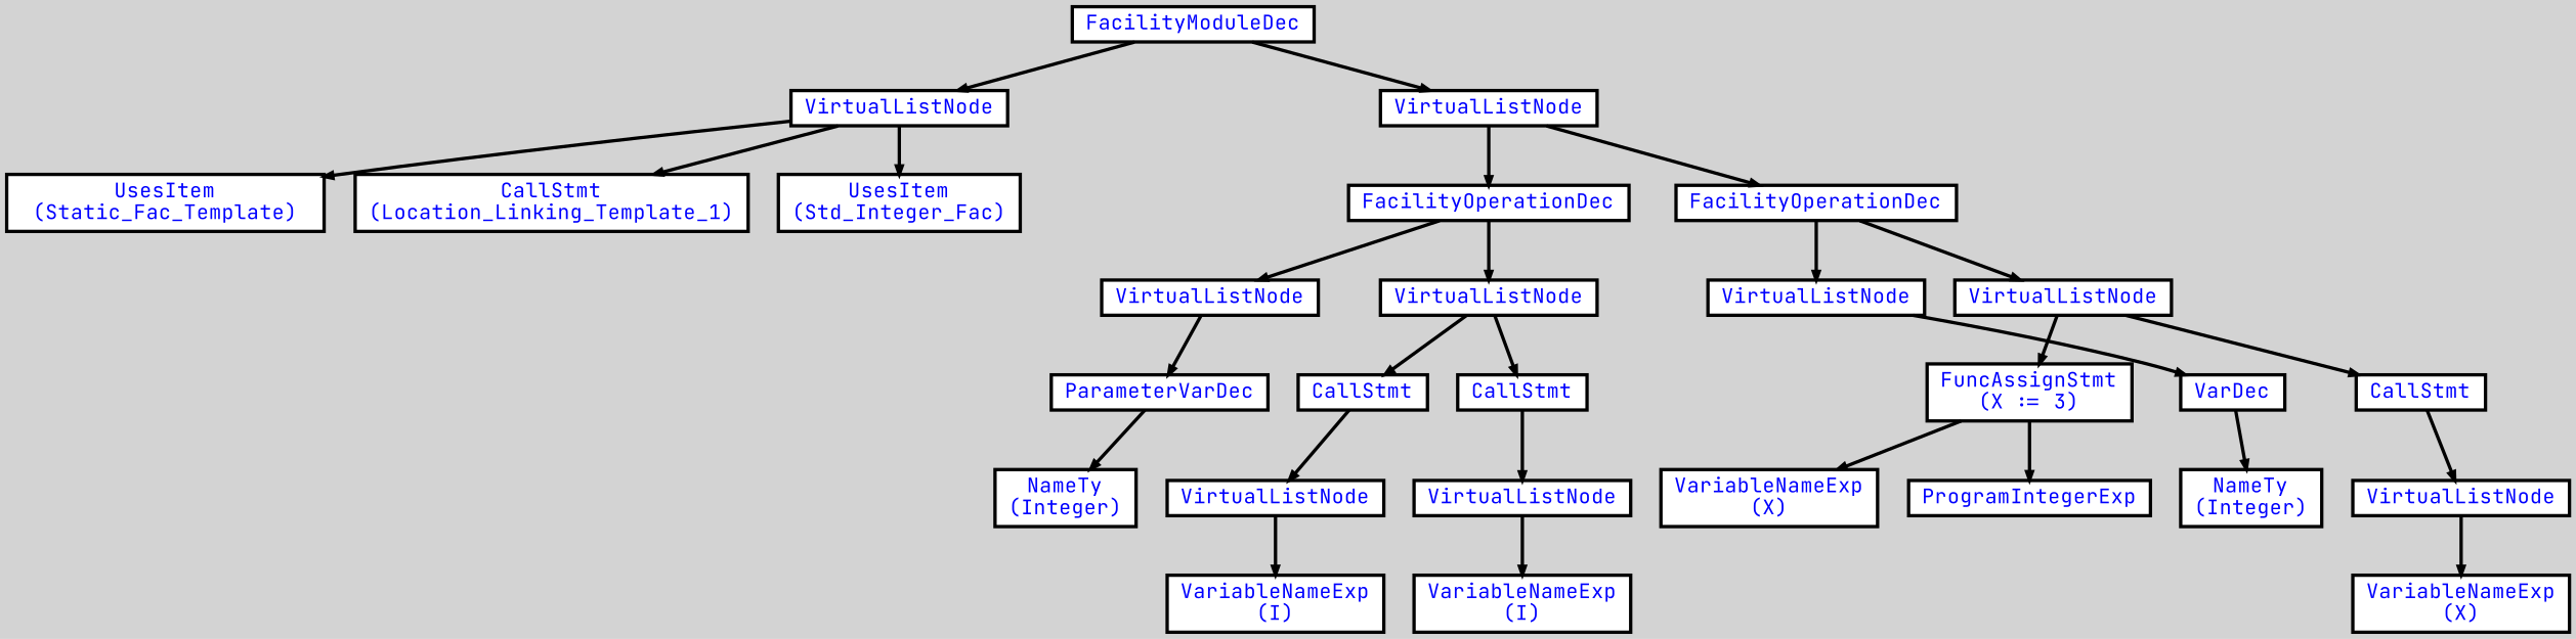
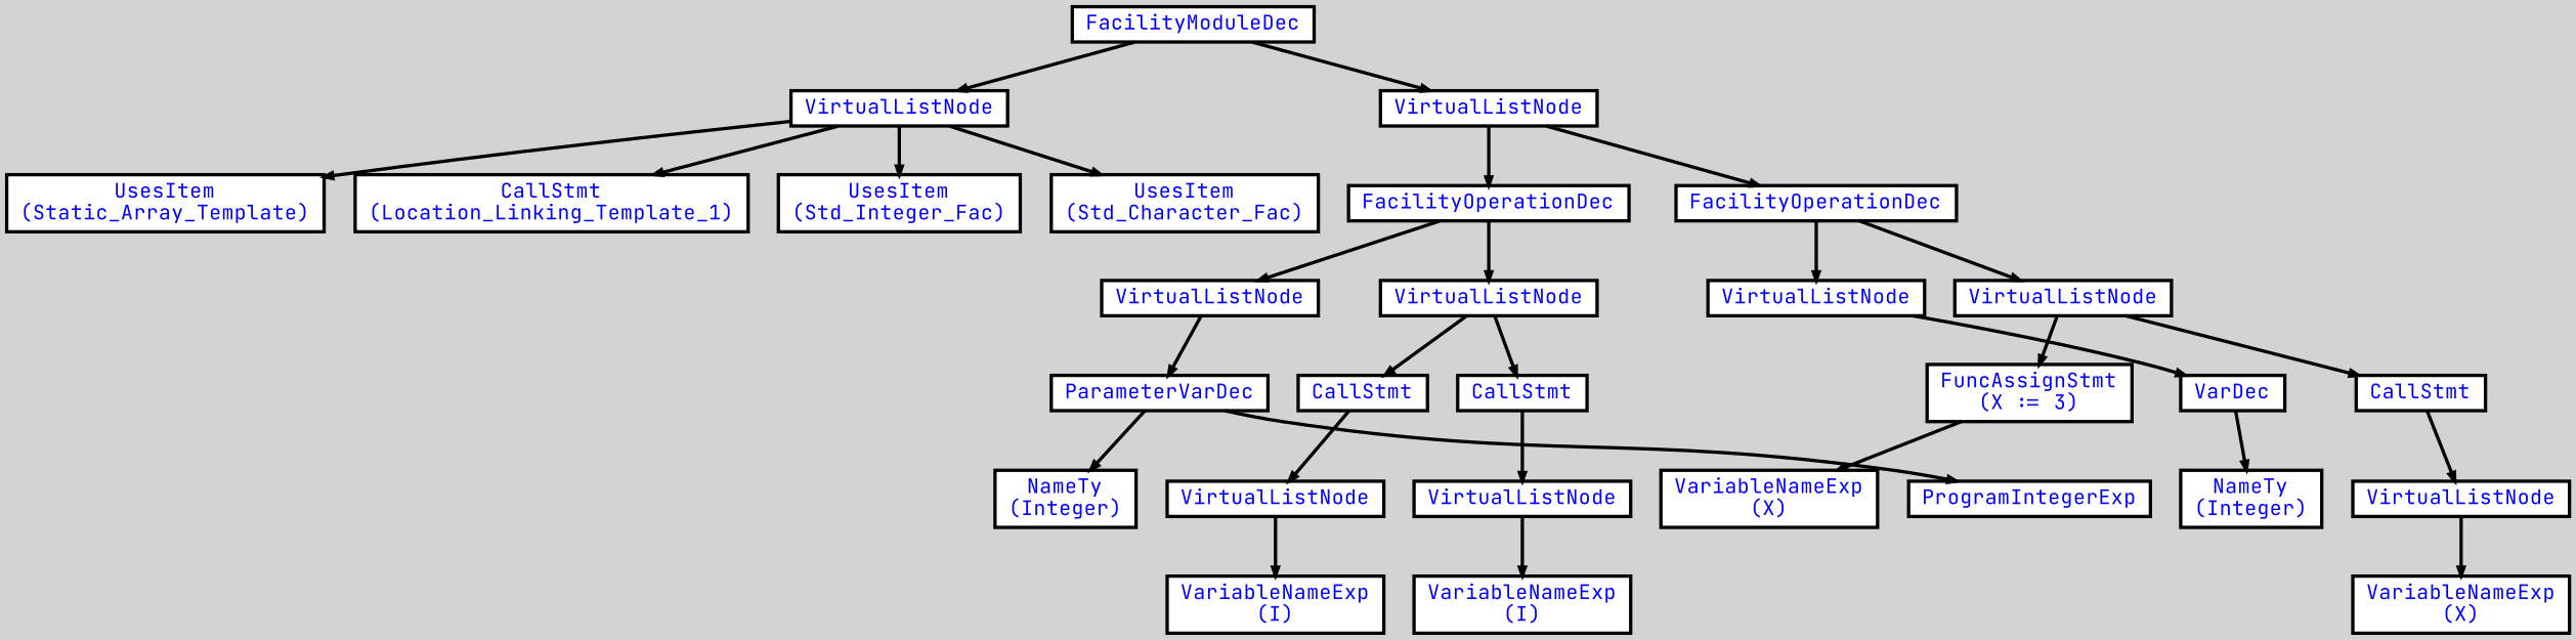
  digraph {
    bgcolor=lightgrey
    fontname="JetBrains Mono"
    ordering=out
    ranksep=.4
    node [color=black fillcolor=white fixedsize=false fontcolor=blue fontname="JetBrains Mono" fontsize=12 shape=box style="filled, solid, bold"]
    edge [arrowsize=.5 color=black fontname="JetBrains Mono" style=bold]
    n1 [height=.25 label=FacilityModuleDec width=.25]
    n2 [height=.25 label=VirtualListNode width=.25]
    n3 [height=.25 label=VirtualListNode width=.25]
-   n4 [height=.25 label="UsesItem\n(Static_Fac_Template)" width=.25]
+   n4 [height=.25 label="UsesItem\n(Static_Array_Template)" width=.25]
    n5 [height=.25 label="CallStmt\n(Location_Linking_Template_1)" width=.25]
    n6 [height=.25 label="UsesItem\n(Std_Integer_Fac)" width=.25]
+   n7 [height=.25 label="UsesItem\n(Std_Character_Fac)" width=.25]
    n8 [height=.25 label=FacilityOperationDec width=.25]
    n9 [height=.25 label=FacilityOperationDec width=.25]
    n10 [height=.25 label=VirtualListNode width=.25]
    n11 [height=.25 label=VirtualListNode width=.25]
    n12 [height=.25 label=VirtualListNode width=.25]
    n13 [height=.25 label=VirtualListNode width=.25]
    n14 [height=.25 label=ParameterVarDec width=.25]
    n15 [height=.25 label=CallStmt width=.25]
    n16 [height=.25 label=CallStmt width=.25]
    n17 [height=.25 label="NameTy\n(Integer)" width=.25]
    n18 [height=.25 label=VirtualListNode width=.25]
    n19 [height=.25 label=VirtualListNode width=.25]
    n20 [height=.25 label="VariableNameExp\n(I)" width=.25]
    n21 [height=.25 label="VariableNameExp\n(I)" width=.25]
    n22 [height=.25 label=VarDec width=.25]
    n23 [height=.25 label="FuncAssignStmt\n(X := 3)" width=.25]
    n24 [height=.25 label=CallStmt width=.25]
    n25 [height=.25 label="NameTy\n(Integer)" width=.25]
    n26 [height=.25 label="VariableNameExp\n(X)" width=.25]
    n27 [height=.25 label=ProgramIntegerExp width=.25]
    n28 [height=.25 label=VirtualListNode width=.25]
    n29 [height=.25 label="VariableNameExp\n(X)" width=.25]
    n1 -> n2
    n1 -> n3
    n2 -> n4
    n2 -> n5
    n2 -> n6
+   n2 -> n7
    n3 -> n8
    n3 -> n9
    n8 -> n10
    n8 -> n11
    n9 -> n12
    n9 -> n13
    n10 -> n14
    n11 -> n15
    n11 -> n16
    n12 -> n22
    n13 -> n23
    n13 -> n24
    n14 -> n17
    n15 -> n18
    n16 -> n19
    n18 -> n20
    n19 -> n21
    n22 -> n25
    n23 -> n26
-   n23 -> n27
+   n14 -> n27
    n24 -> n28
    n28 -> n29
  }
